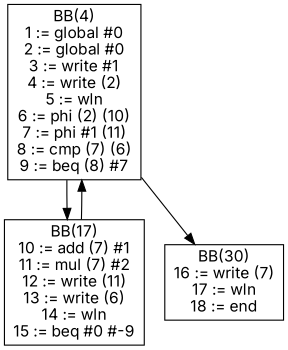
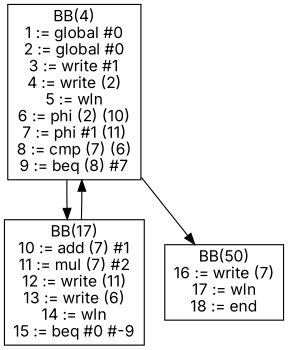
  digraph {
    fontname=Inter
    node [shape=box fontname=Inter]
    edge [fontname=Inter]
    n1 [label="BB(4)\n1 := global #0\n2 := global #0\n3 := write #1\n4 := write (2)\n5 := wln\n6 := phi (2) (10)\n7 := phi #1 (11)\n8 := cmp (7) (6)\n9 := beq (8) #7\n"]
    n2 [label="BB(17)\n10 := add (7) #1\n11 := mul (7) #2\n12 := write (11)\n13 := write (6)\n14 := wln\n15 := beq #0 #-9\n"]
-   n3 [label="BB(30)\n16 := write (7)\n17 := wln\n18 := end\n"]
+   n3 [label="BB(50)\n16 := write (7)\n17 := wln\n18 := end\n"]
    n1 -> n2
    n1 -> n3
    n2 -> n1
  }
